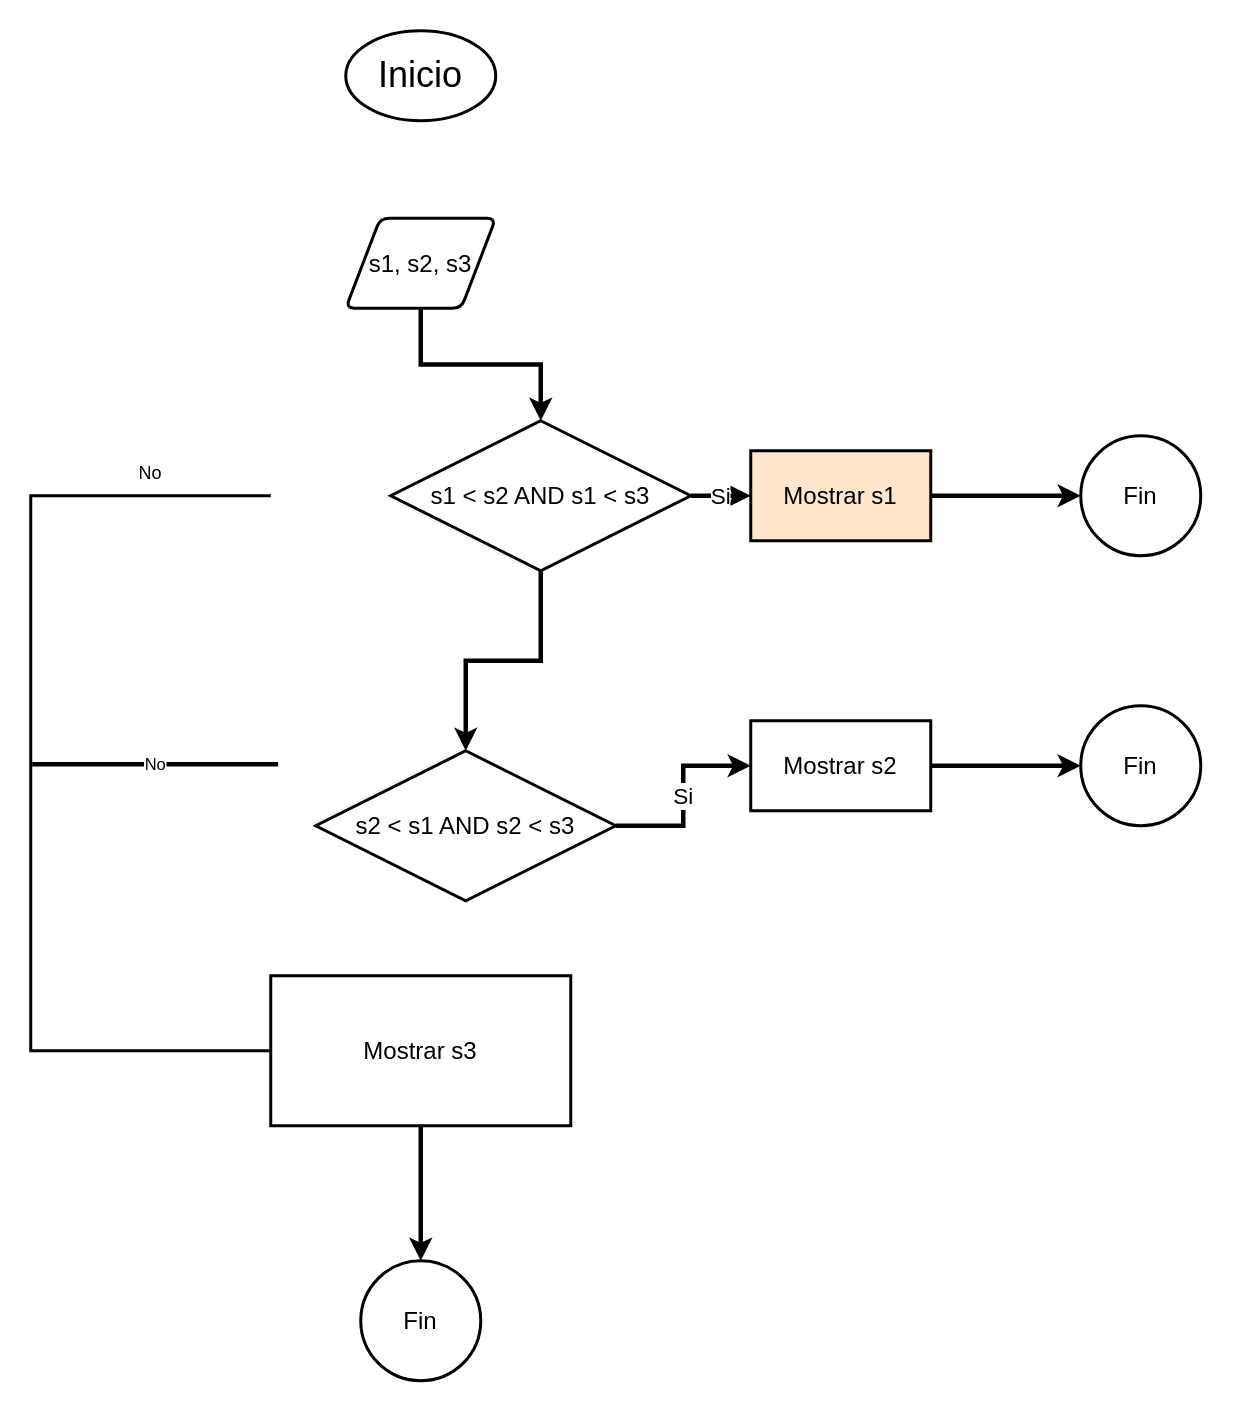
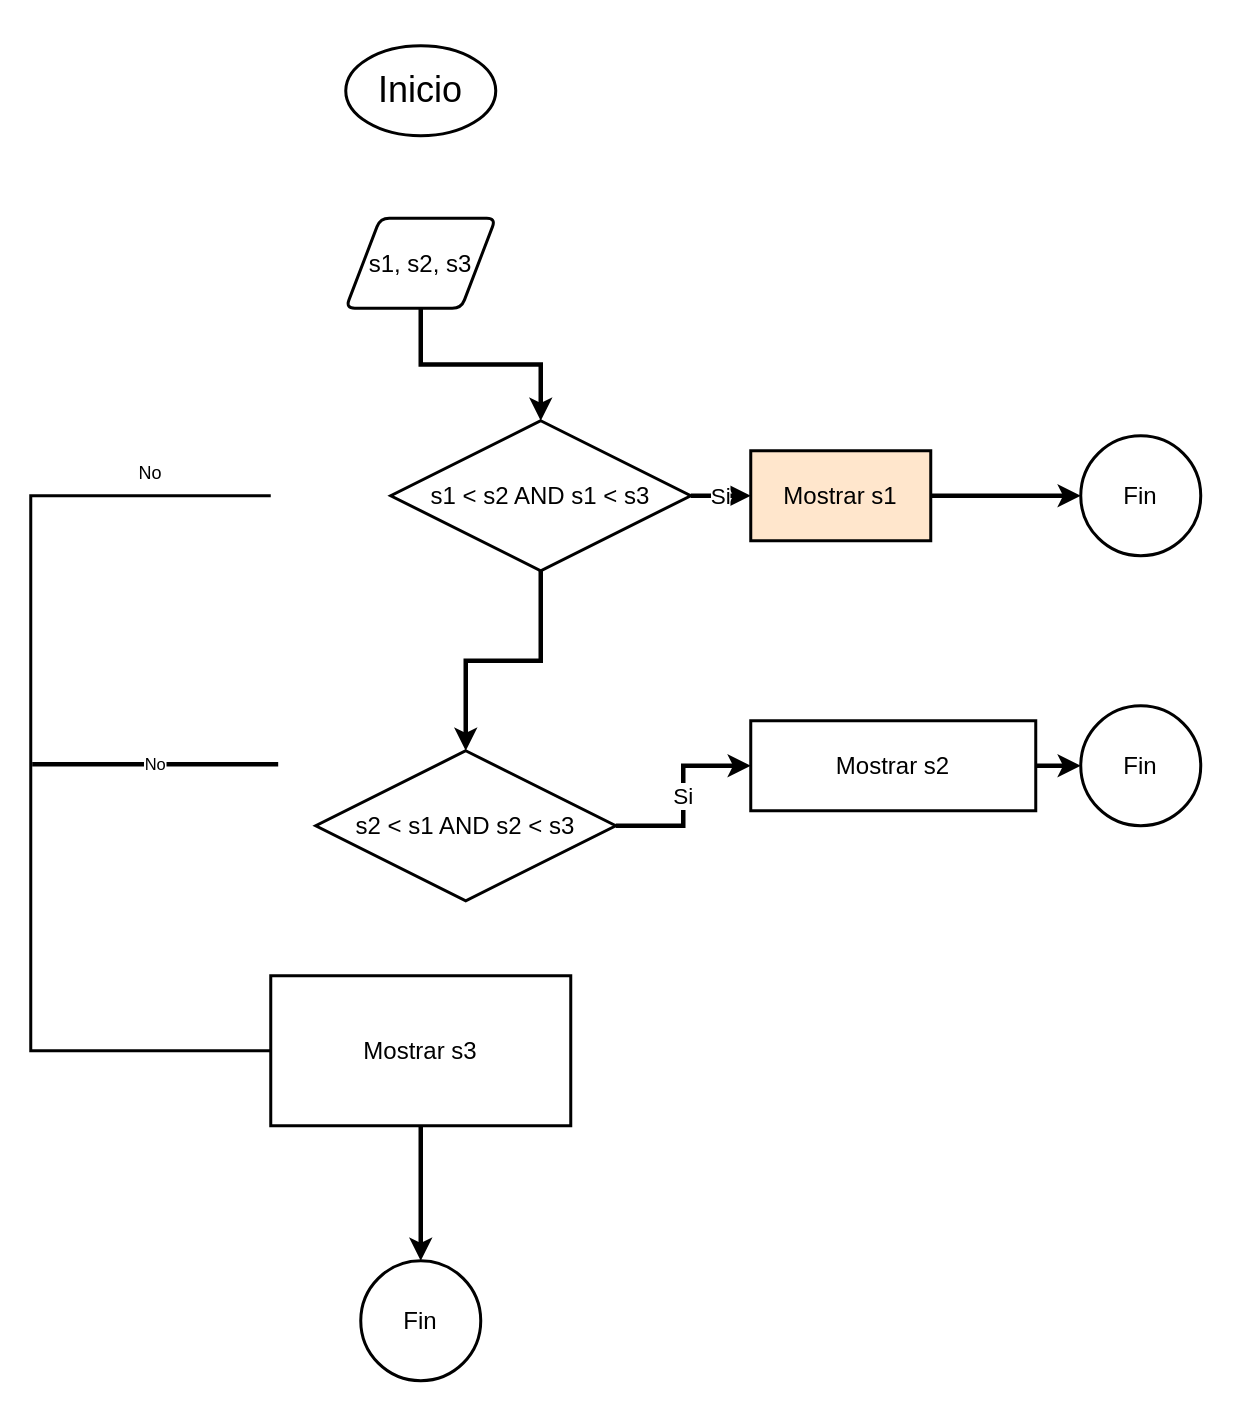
  <mxCell id="0" />
  <mxCell id="1" parent="0" />
- <mxCell id="2" value="Inicio" style="strokeWidth=2;html=1;shape=mxgraph.flowchart.start_1;whiteSpace=wrap;fontSize=24;" vertex="1" parent="1"><mxGeometry x="230" y="20" width="100" height="60" as="geometry" /></mxCell>
+ <mxCell id="2" value="Inicio" style="strokeWidth=2;html=1;shape=mxgraph.flowchart.start_1;whiteSpace=wrap;fontSize=24;" vertex="1" parent="1"><mxGeometry x="230" y="30" width="100" height="60" as="geometry" /></mxCell>
  <mxCell id="3" value="" style="edgeStyle=orthogonalEdgeStyle;rounded=0;orthogonalLoop=1;jettySize=auto;html=1;strokeWidth=3;entryX=0.5;entryY=0;entryDx=0;entryDy=0;entryPerimeter=0;" edge="1" parent="1" source="4" target="7"><mxGeometry relative="1" as="geometry"><mxPoint x="280" y="280" as="targetPoint" /></mxGeometry></mxCell>
  <mxCell id="4" value="s1, s2, s3" style="shape=parallelogram;html=1;strokeWidth=2;perimeter=parallelogramPerimeter;whiteSpace=wrap;rounded=1;arcSize=12;size=0.23;fontSize=16;" vertex="1" parent="1"><mxGeometry x="230" y="145" width="100" height="60" as="geometry" /></mxCell>
  <mxCell id="5" value="" style="edgeStyle=orthogonalEdgeStyle;rounded=0;orthogonalLoop=1;jettySize=auto;html=1;strokeWidth=3;" edge="1" parent="1" source="7" target="9"><mxGeometry relative="1" as="geometry" /></mxCell>
  <mxCell id="6" value="Si" style="edgeStyle=orthogonalEdgeStyle;rounded=0;orthogonalLoop=1;jettySize=auto;html=1;strokeWidth=3;fontSize=15;" edge="1" parent="1" source="7" target="11"><mxGeometry relative="1" as="geometry" /></mxCell>
  <mxCell id="7" value="s1 &amp;lt; s2 AND s1 &amp;lt; s3" style="strokeWidth=2;html=1;shape=mxgraph.flowchart.decision;whiteSpace=wrap;fontSize=16;" vertex="1" parent="1"><mxGeometry x="260" y="280" width="200" height="100" as="geometry" /></mxCell>
  <mxCell id="8" value="Si" style="edgeStyle=orthogonalEdgeStyle;rounded=0;orthogonalLoop=1;jettySize=auto;html=1;strokeWidth=3;fontSize=15;" edge="1" parent="1" source="9" target="16"><mxGeometry relative="1" as="geometry" /></mxCell>
  <mxCell id="9" value="&lt;div&gt;s2 &amp;lt; s1 AND s2 &amp;lt; s3&lt;br&gt;&lt;/div&gt;" style="strokeWidth=2;html=1;shape=mxgraph.flowchart.decision;whiteSpace=wrap;fontSize=16;" vertex="1" parent="1"><mxGeometry x="210" y="500" width="200" height="100" as="geometry" /></mxCell>
  <mxCell id="10" value="" style="edgeStyle=orthogonalEdgeStyle;rounded=0;orthogonalLoop=1;jettySize=auto;html=1;strokeWidth=3;" edge="1" parent="1" source="11" target="21"><mxGeometry relative="1" as="geometry" /></mxCell>
  <mxCell id="11" value="Mostrar s1" style="whiteSpace=wrap;html=1;fontSize=16;strokeWidth=2;fillColor=#ffe6cc;" vertex="1" parent="1"><mxGeometry x="500" y="300" width="120" height="60" as="geometry" /></mxCell>
  <mxCell id="12" value="" style="strokeWidth=2;html=1;shape=mxgraph.flowchart.annotation_1;align=left;pointerEvents=1;" vertex="1" parent="1"><mxGeometry x="20" y="330" width="160" height="370" as="geometry" /></mxCell>
  <mxCell id="13" value="No" style="endArrow=none;html=1;rounded=0;entryX=1.031;entryY=0.484;entryDx=0;entryDy=0;entryPerimeter=0;exitX=0.006;exitY=0.484;exitDx=0;exitDy=0;exitPerimeter=0;strokeWidth=3;" edge="1" parent="1" source="12" target="12"><mxGeometry width="50" height="50" relative="1" as="geometry"><mxPoint x="40" y="540" as="sourcePoint" /><mxPoint x="100" y="500" as="targetPoint" /><Array as="points" /></mxGeometry></mxCell>
  <mxCell id="14" value="&lt;div&gt;No&lt;/div&gt;" style="text;html=1;align=center;verticalAlign=middle;whiteSpace=wrap;rounded=0;" vertex="1" parent="1"><mxGeometry x="70" y="300" width="60" height="30" as="geometry" /></mxCell>
  <mxCell id="15" value="" style="edgeStyle=orthogonalEdgeStyle;rounded=0;orthogonalLoop=1;jettySize=auto;html=1;strokeWidth=3;" edge="1" parent="1" source="16" target="20"><mxGeometry relative="1" as="geometry" /></mxCell>
- <mxCell id="16" value="Mostrar s2" style="whiteSpace=wrap;html=1;fontSize=16;strokeWidth=2;" vertex="1" parent="1"><mxGeometry x="500" y="480" width="120" height="60" as="geometry" /></mxCell>
+ <mxCell id="16" value="Mostrar s2" style="whiteSpace=wrap;html=1;fontSize=16;strokeWidth=2;" vertex="1" parent="1"><mxGeometry x="500" y="480" width="190" height="60" as="geometry" /></mxCell>
  <mxCell id="17" value="" style="edgeStyle=orthogonalEdgeStyle;rounded=0;orthogonalLoop=1;jettySize=auto;html=1;strokeWidth=3;" edge="1" parent="1" source="18" target="19"><mxGeometry relative="1" as="geometry" /></mxCell>
  <mxCell id="18" value="Mostrar s3" style="whiteSpace=wrap;html=1;fontSize=16;strokeWidth=2;" vertex="1" parent="1"><mxGeometry x="180" y="650" width="200" height="100" as="geometry" /></mxCell>
  <mxCell id="19" value="Fin" style="ellipse;whiteSpace=wrap;html=1;fontSize=16;strokeWidth=2;" vertex="1" parent="1"><mxGeometry x="240" y="840" width="80" height="80" as="geometry" /></mxCell>
  <mxCell id="20" value="Fin" style="ellipse;whiteSpace=wrap;html=1;fontSize=16;strokeWidth=2;" vertex="1" parent="1"><mxGeometry x="720" y="470" width="80" height="80" as="geometry" /></mxCell>
  <mxCell id="21" value="Fin" style="ellipse;whiteSpace=wrap;html=1;fontSize=16;strokeWidth=2;" vertex="1" parent="1"><mxGeometry x="720" y="290" width="80" height="80" as="geometry" /></mxCell>
